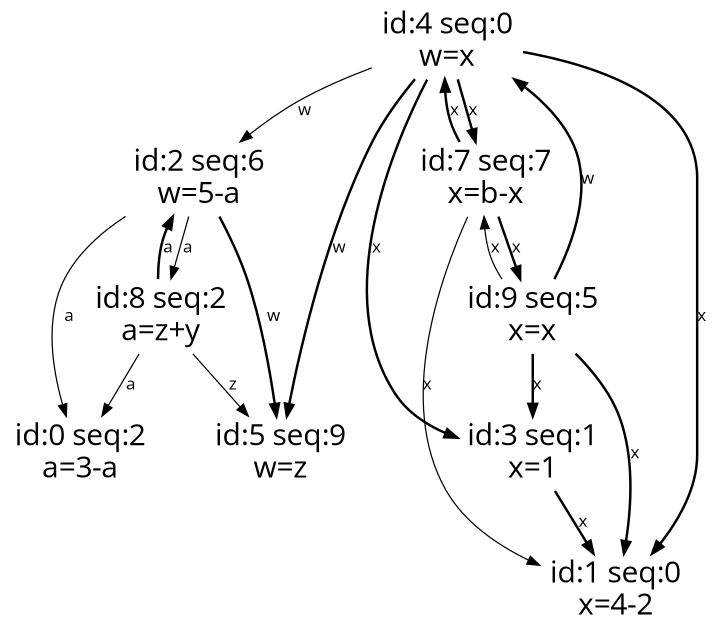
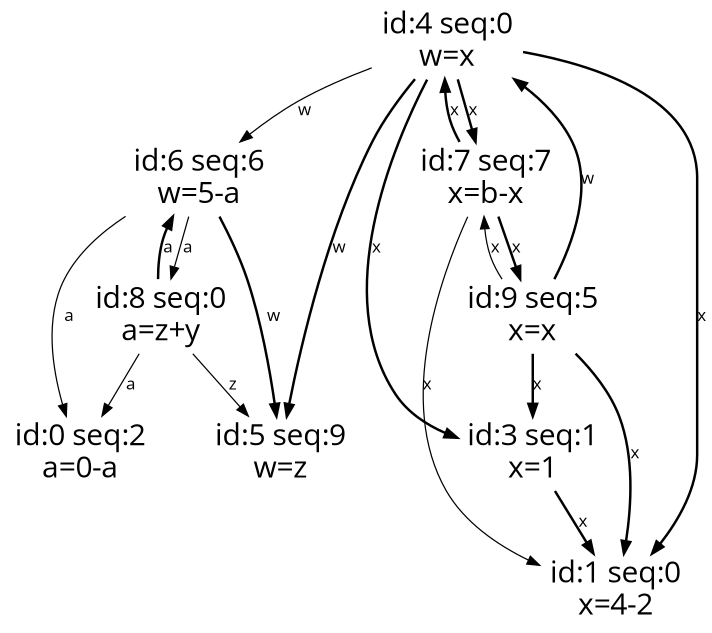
  strict digraph {
    fontname="Open Sans"
    rank=same
    rankdir=TB
    node [color=deeppink fontname="Open Sans" fontsize=24 shape=none]
    edge [fontname="Open Sans" style=bold]
-   n1 [label="id:0 seq:2\na=3-a"]
+   n1 [label="id:0 seq:2\na=0-a"]
    n2 [label="id:1 seq:0\nx=4-2"]
    n3 [color=purple label="id:5 seq:9\nw=z"]
    n4 [color=purple label="id:3 seq:1\nx=1"]
    n5 [label="id:4 seq:0\nw=x"]
    n6 [color=purple label="id:7 seq:7\nx=b-x"]
-   n7 [label="id:2 seq:6\nw=5-a"]
+   n7 [label="id:6 seq:6\nw=5-a"]
    n8 [label="id:9 seq:5\nx=x"]
-   n9 [label="id:8 seq:2\na=z+y"]
+   n9 [label="id:8 seq:0\na=z+y"]
    n4 -> n2 [label=x]
    n5 -> n2 [label=x]
    n5 -> n3 [label=w]
    n5 -> n4 [label=x]
    n5 -> n6 [label=x]
    n5 -> n7 [label=w style=solid]
    n6 -> n2 [label=x style=solid]
    n6 -> n5 [label=x]
    n6 -> n8 [label=x]
    n7 -> n1 [label=a style=solid]
    n7 -> n3 [label=w]
    n7 -> n9 [label=a style=solid]
    n8 -> n2 [label=x]
    n8 -> n4 [label=x]
    n8 -> n5 [label=w]
    n8 -> n6 [label=x style=solid]
    n9 -> n1 [label=a style=solid]
    n9 -> n3 [label=z style=solid]
    n9 -> n7 [label=a]
  }
